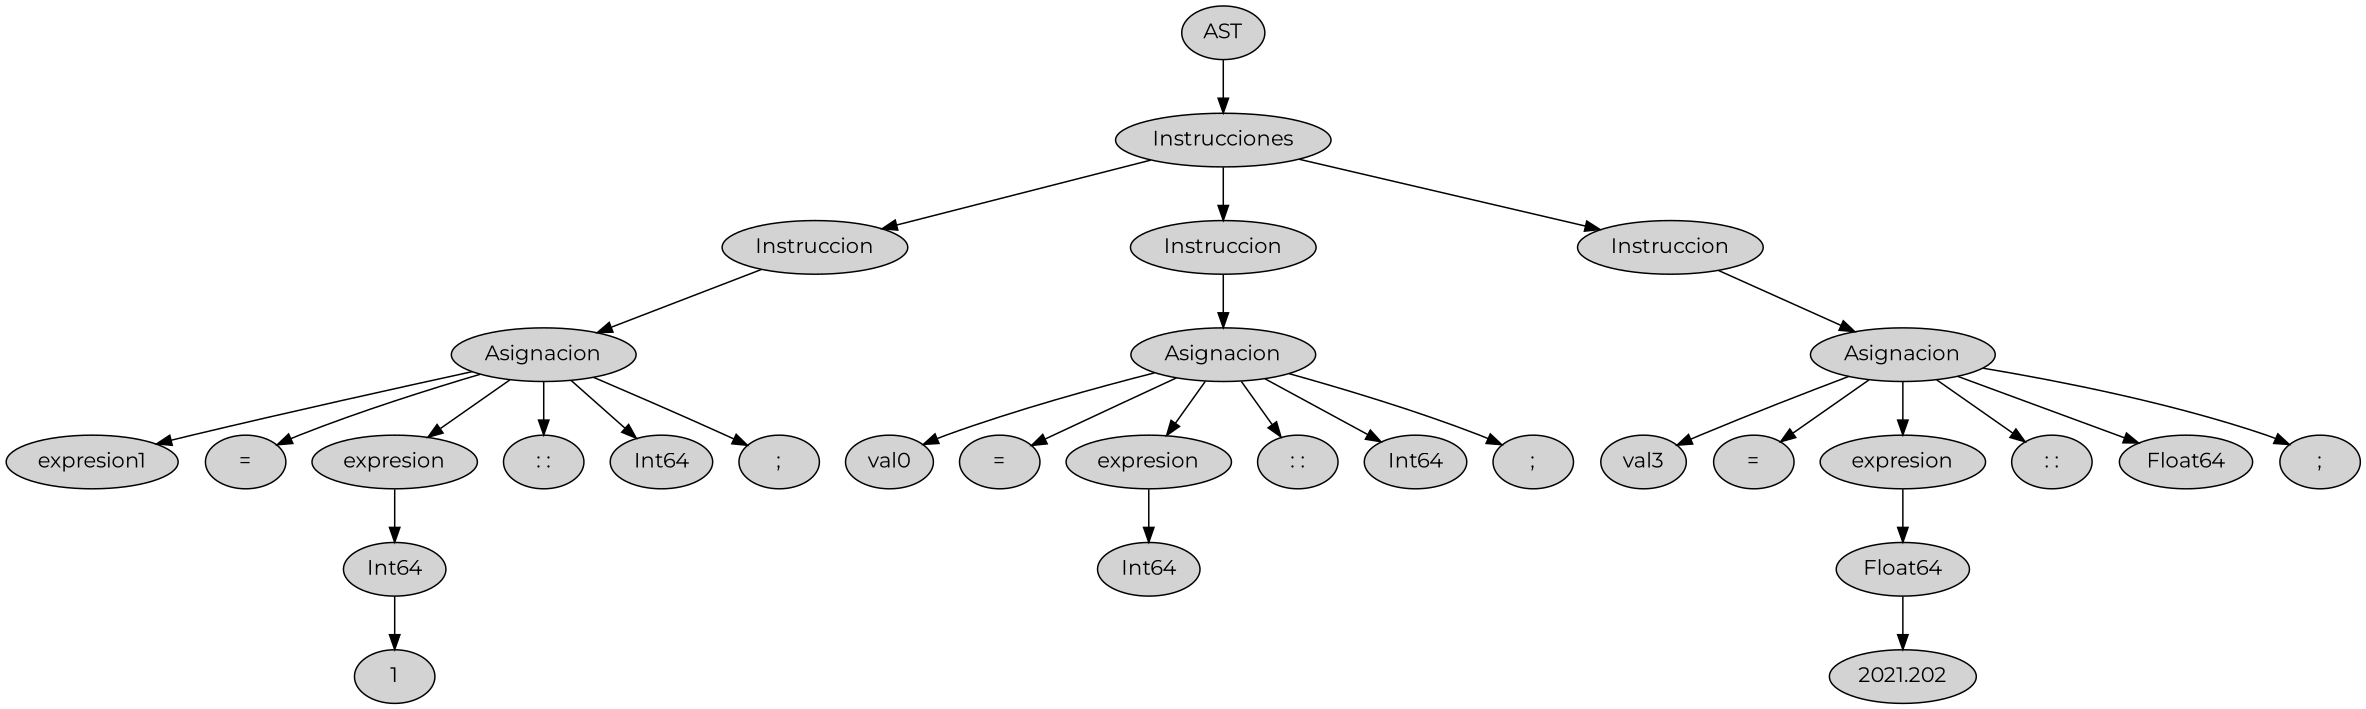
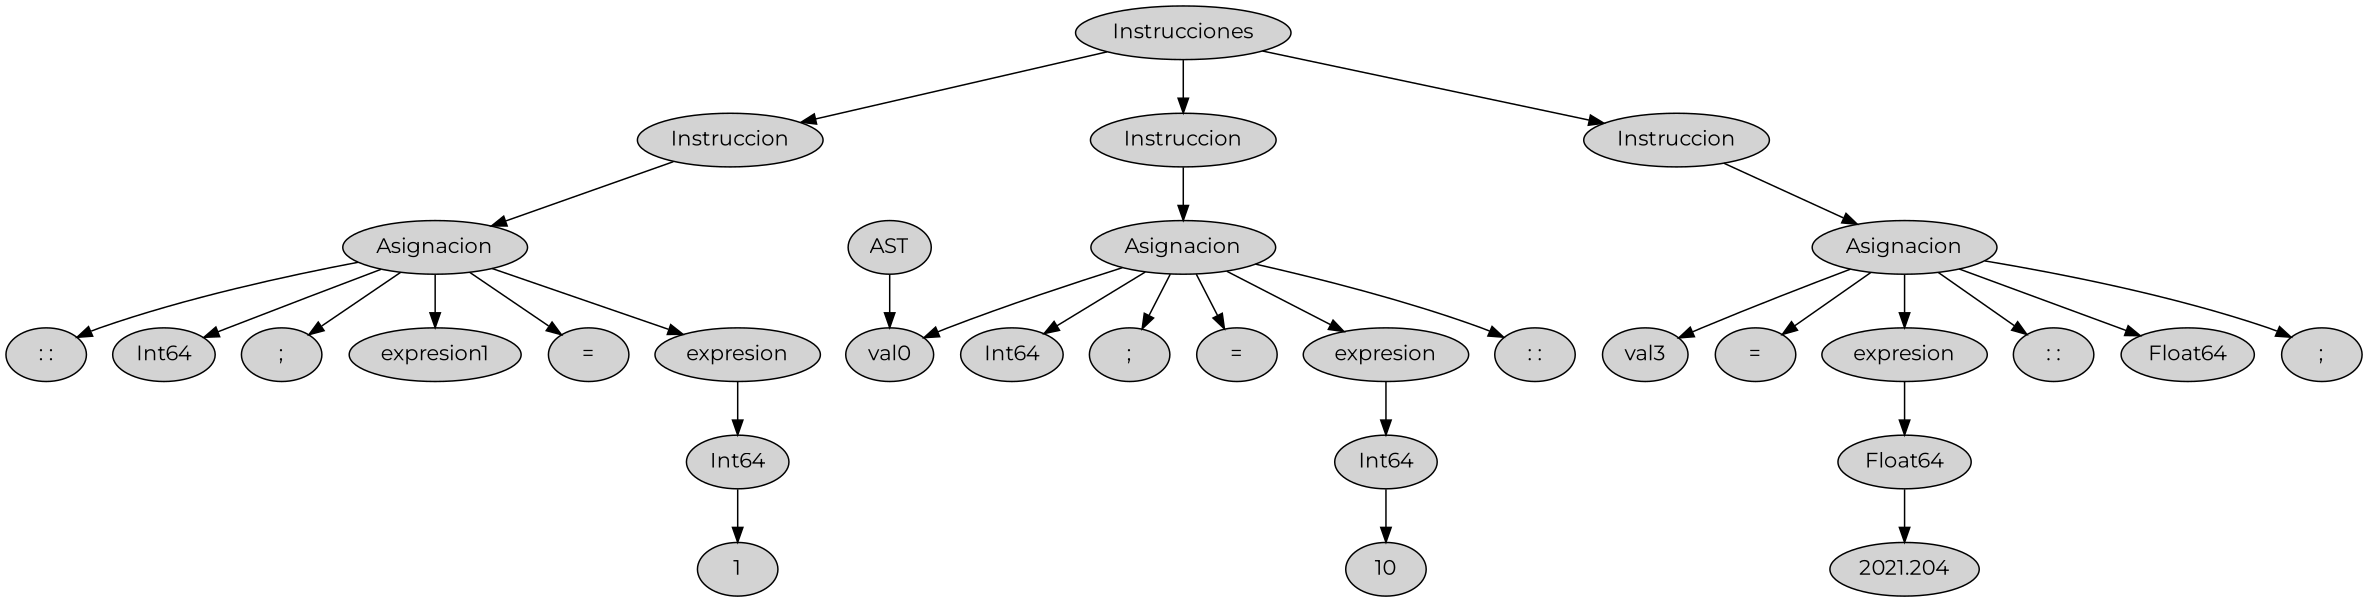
  digraph {
    color=lightgrey
    fontname=Montserrat
    style=filled
    node [fontname=Montserrat style=filled]
    edge [fontname=Montserrat]
    n1 [label=AST]
    n2 [label=Instrucciones]
    n3 [label=Instruccion]
    n4 [label=Instruccion]
    n5 [label=Instruccion]
    n6 [label=Asignacion]
    n7 [label=Asignacion]
    n8 [label=Asignacion]
    n9 [label=expresion1]
    n10 [label="="]
    n11 [label=expresion]
    n12 [label=": :"]
    n13 [label=Int64]
    n14 [label=";"]
    n15 [label=Int64]
    n16 [label=1]
    n17 [label=val0]
    n18 [label="="]
    n19 [label=expresion]
    n20 [label=": :"]
    n21 [label=Int64]
    n22 [label=";"]
    n23 [label=Int64]
+   n24 [label=10]
    n25 [label=val3]
    n26 [label="="]
    n27 [label=expresion]
    n28 [label=": :"]
    n29 [label=Float64]
    n30 [label=";"]
    n31 [label=Float64]
-   n32 [label=2021.202]
-   n1 -> n2
+   n32 [label=2021.204]
+   n1 -> n17
    n2 -> n3
    n2 -> n4
    n2 -> n5
    n3 -> n6
    n4 -> n7
    n5 -> n8
    n6 -> n9
    n6 -> n10
    n6 -> n11
    n6 -> n12
    n6 -> n13
    n6 -> n14
    n7 -> n17
    n7 -> n18
    n7 -> n19
    n7 -> n20
    n7 -> n21
    n7 -> n22
    n8 -> n25
    n8 -> n26
    n8 -> n27
    n8 -> n28
    n8 -> n29
    n8 -> n30
    n11 -> n15
    n15 -> n16
    n19 -> n23
+   n23 -> n24
    n27 -> n31
    n31 -> n32
  }
